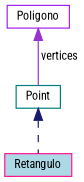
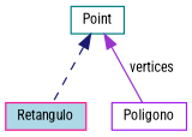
  digraph {
    fontname="Roboto Condensed"
    node [fillcolor=white fontname="Roboto Condensed" fontsize=10 shape=record style=filled]
    edge [dir=back fontname="Roboto Condensed" fontsize=10 labelfontname=Helvetica labelfontsize=10]
    n1 [color=deeppink fillcolor=lightblue fontcolor=black height=0.2 label=Retangulo width=0.4]
    n2 [color=purple height=0.2 label=Poligono width=0.4]
    n3 [color=teal height=0.2 label=Point width=0.4]
    n3 -> n1 [color=midnightblue style=dashed]
-   n2 -> n3 [color=darkorchid3 label=" vertices" style=solid]
+   n3 -> n2 [color=darkorchid3 label=" vertices" style=solid]
  }
